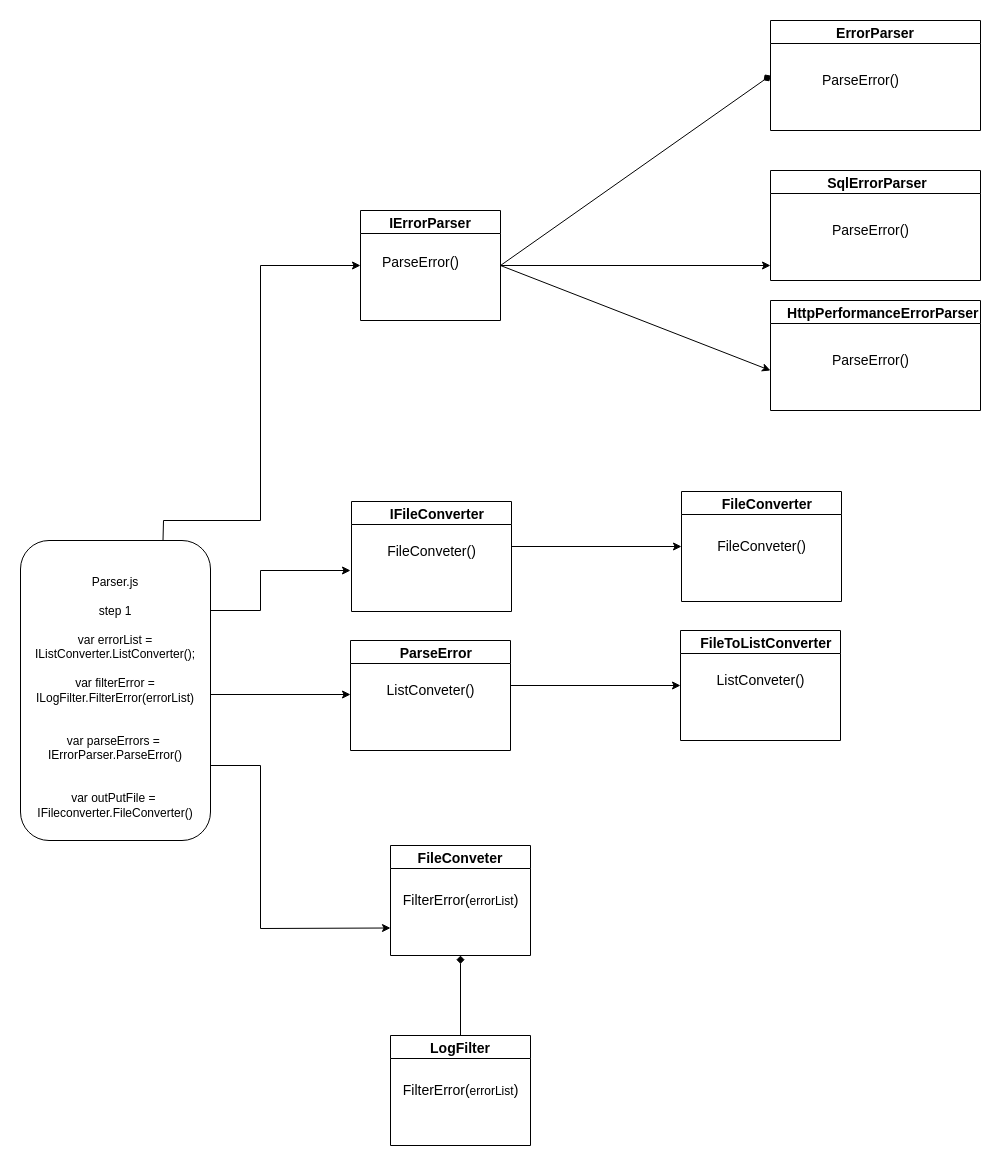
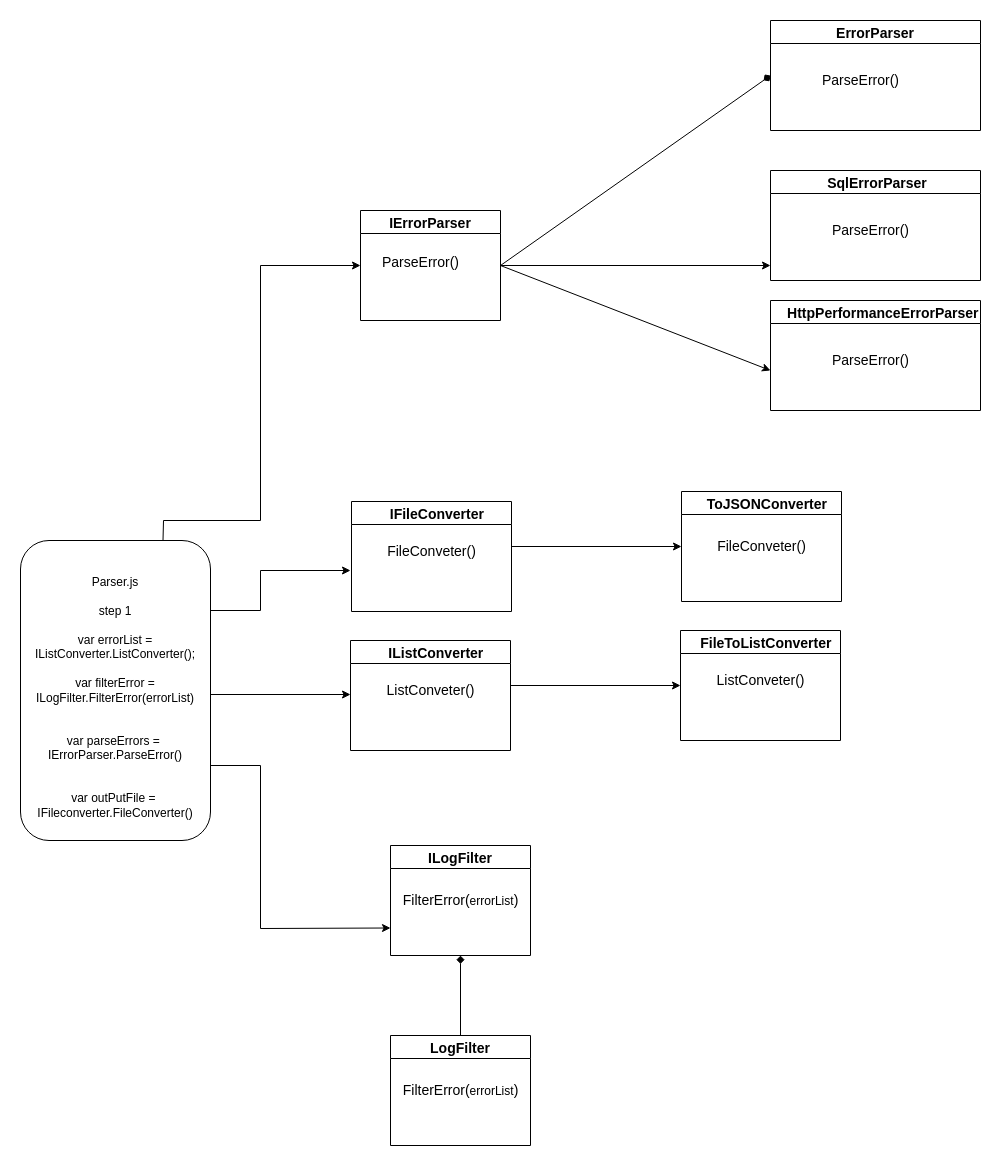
  <mxCell id="0" />
  <mxCell id="1" parent="0" />
  <mxCell id="2" style="edgeStyle=orthogonalEdgeStyle;rounded=0;orthogonalLoop=1;jettySize=auto;html=1;exitX=1;exitY=0.5;exitDx=0;exitDy=0;fontSize=14;" edge="1" parent="1"><mxGeometry relative="1" as="geometry"><mxPoint x="350" y="694" as="targetPoint" /><mxPoint x="210" y="694" as="sourcePoint" /></mxGeometry></mxCell>
  <mxCell id="3" value="&lt;br&gt;Parser.js&lt;br&gt;&lt;br&gt;step 1&lt;br&gt;&lt;br&gt;var errorList = IListConverter.ListConverter();&lt;br&gt;&lt;br&gt;var filterError = ILogFilter.FilterError(errorList)&lt;br&gt;&lt;br&gt;&lt;br&gt;var parseErrors =&amp;nbsp; IErrorParser.ParseError()&lt;br&gt;&lt;br&gt;&lt;br&gt;var outPutFile =&amp;nbsp;&lt;br&gt;IFileconverter.FileConverter()" style="rounded=1;whiteSpace=wrap;html=1;" parent="1" vertex="1"><mxGeometry x="20" y="540" width="190" height="300" as="geometry" /></mxCell>
  <mxCell id="4" value="IErrorParser" style="swimlane;fontSize=14;startSize=23;" parent="1" vertex="1"><mxGeometry x="360" y="210" width="140" height="110" as="geometry"><mxRectangle x="-1470" y="180" width="50" height="23" as="alternateBounds" /></mxGeometry></mxCell>
  <mxCell id="5" value="ParseError()" style="text;html=1;align=center;verticalAlign=middle;resizable=0;points=[];autosize=1;strokeColor=none;fillColor=none;fontSize=14;" parent="4" vertex="1"><mxGeometry x="15" y="42" width="90" height="20" as="geometry" /></mxCell>
  <mxCell id="6" value="" style="endArrow=classic;html=1;rounded=0;fontSize=14;entryX=0;entryY=0.75;entryDx=0;entryDy=0;exitX=1;exitY=0.75;exitDx=0;exitDy=0;" parent="1" edge="1" target="13" source="3"><mxGeometry width="50" height="50" relative="1" as="geometry"><mxPoint x="210" y="765" as="sourcePoint" /><mxPoint x="410" y="750" as="targetPoint" /><Array as="points"><mxPoint x="260" y="765" /><mxPoint x="260" y="928" /></Array></mxGeometry></mxCell>
  <mxCell id="7" value="ErrorParser" style="swimlane;fontSize=14;startSize=23;" parent="1" vertex="1"><mxGeometry x="770" y="20" width="210" height="110" as="geometry"><mxRectangle x="-1470" y="180" width="50" height="23" as="alternateBounds" /></mxGeometry></mxCell>
  <mxCell id="8" value="ParseError()" style="text;html=1;align=center;verticalAlign=middle;resizable=0;points=[];autosize=1;strokeColor=none;fillColor=none;fontSize=14;" parent="7" vertex="1"><mxGeometry x="45" y="50" width="90" height="20" as="geometry" /></mxCell>
  <mxCell id="9" value=" SqlErrorParser" style="swimlane;fontSize=14;startSize=23;" parent="1" vertex="1"><mxGeometry x="770" y="170" width="210" height="110" as="geometry"><mxRectangle x="-1470" y="180" width="50" height="23" as="alternateBounds" /></mxGeometry></mxCell>
  <mxCell id="10" value="ParseError()" style="text;html=1;align=center;verticalAlign=middle;resizable=0;points=[];autosize=1;strokeColor=none;fillColor=none;fontSize=14;" parent="9" vertex="1"><mxGeometry x="55" y="50" width="90" height="20" as="geometry" /></mxCell>
  <mxCell id="11" value="    HttpPerformanceErrorParser" style="swimlane;fontSize=14;startSize=23;" parent="1" vertex="1"><mxGeometry x="770" y="300" width="210" height="110" as="geometry"><mxRectangle x="-1470" y="180" width="50" height="23" as="alternateBounds" /></mxGeometry></mxCell>
  <mxCell id="12" value="ParseError()" style="text;html=1;align=center;verticalAlign=middle;resizable=0;points=[];autosize=1;strokeColor=none;fillColor=none;fontSize=14;" parent="11" vertex="1"><mxGeometry x="55" y="50" width="90" height="20" as="geometry" /></mxCell>
- <mxCell id="13" value="FileConveter" style="swimlane;fontSize=14;startSize=23;" parent="1" vertex="1"><mxGeometry x="390" y="845" width="140" height="110" as="geometry"><mxRectangle x="-1470" y="180" width="50" height="23" as="alternateBounds" /></mxGeometry></mxCell>
+ <mxCell id="13" value="ILogFilter" style="swimlane;fontSize=14;startSize=23;" parent="1" vertex="1"><mxGeometry x="390" y="845" width="140" height="110" as="geometry"><mxRectangle x="-1470" y="180" width="50" height="23" as="alternateBounds" /></mxGeometry></mxCell>
  <mxCell id="14" value="FilterError(&lt;span style=&quot;font-size: 12px&quot;&gt;errorList&lt;/span&gt;)" style="text;html=1;align=center;verticalAlign=middle;resizable=0;points=[];autosize=1;strokeColor=none;fillColor=none;fontSize=14;" parent="13" vertex="1"><mxGeometry x="5" y="45" width="130" height="20" as="geometry" /></mxCell>
  <mxCell id="15" value="LogFilter" style="swimlane;fontSize=14;startSize=23;" parent="1" vertex="1"><mxGeometry x="390" y="1035" width="140" height="110" as="geometry"><mxRectangle x="-1470" y="180" width="50" height="23" as="alternateBounds" /></mxGeometry></mxCell>
  <mxCell id="16" value="FilterError(&lt;span style=&quot;font-size: 12px&quot;&gt;errorList&lt;/span&gt;)" style="text;html=1;align=center;verticalAlign=middle;resizable=0;points=[];autosize=1;strokeColor=none;fillColor=none;fontSize=14;" parent="15" vertex="1"><mxGeometry x="5" y="45" width="130" height="20" as="geometry" /></mxCell>
  <mxCell id="17" value="" style="endArrow=diamond;html=1;rounded=0;fontSize=14;exitX=0.5;exitY=0;exitDx=0;exitDy=0;entryX=0.5;entryY=1;entryDx=0;entryDy=0;" parent="1" source="15" target="13" edge="1"><mxGeometry width="50" height="50" relative="1" as="geometry"><mxPoint x="710" y="940" as="sourcePoint" /><mxPoint x="760" y="890" as="targetPoint" /></mxGeometry></mxCell>
- <mxCell id="18" value="   ParseError" style="swimlane;fontSize=14;startSize=23;" vertex="1" parent="1"><mxGeometry x="350" y="640" width="160" height="110" as="geometry"><mxRectangle x="-1470" y="180" width="50" height="23" as="alternateBounds" /></mxGeometry></mxCell>
+ <mxCell id="18" value="   IListConverter" style="swimlane;fontSize=14;startSize=23;" vertex="1" parent="1"><mxGeometry x="350" y="640" width="160" height="110" as="geometry"><mxRectangle x="-1470" y="180" width="50" height="23" as="alternateBounds" /></mxGeometry></mxCell>
  <mxCell id="19" value="ListConveter()" style="text;html=1;align=center;verticalAlign=middle;resizable=0;points=[];autosize=1;strokeColor=none;fillColor=none;fontSize=14;" vertex="1" parent="18"><mxGeometry x="30" y="40" width="100" height="20" as="geometry" /></mxCell>
  <mxCell id="20" value="" style="endArrow=classic;html=1;rounded=0;fontSize=14;exitX=0.75;exitY=0;exitDx=0;exitDy=0;entryX=0;entryY=0.5;entryDx=0;entryDy=0;" edge="1" parent="1" source="3" target="4"><mxGeometry width="50" height="50" relative="1" as="geometry"><mxPoint x="500" y="510" as="sourcePoint" /><mxPoint x="550" y="460" as="targetPoint" /><Array as="points"><mxPoint x="163" y="520" /><mxPoint x="260" y="520" /><mxPoint x="260" y="265" /></Array></mxGeometry></mxCell>
  <mxCell id="21" value="" style="endArrow=diamond;html=1;rounded=0;fontSize=14;exitX=1;exitY=0.5;exitDx=0;exitDy=0;entryX=0;entryY=0.5;entryDx=0;entryDy=0;" edge="1" parent="1" source="4" target="7"><mxGeometry width="50" height="50" relative="1" as="geometry"><mxPoint x="500" y="410" as="sourcePoint" /><mxPoint x="550" y="360" as="targetPoint" /></mxGeometry></mxCell>
  <mxCell id="22" value="" style="endArrow=classic;html=1;rounded=0;fontSize=14;exitX=1;exitY=0.5;exitDx=0;exitDy=0;" edge="1" parent="1" source="4"><mxGeometry width="50" height="50" relative="1" as="geometry"><mxPoint x="500" y="210" as="sourcePoint" /><mxPoint x="770" y="265" as="targetPoint" /></mxGeometry></mxCell>
  <mxCell id="23" value="" style="endArrow=classic;html=1;rounded=0;fontSize=14;exitX=1;exitY=0.5;exitDx=0;exitDy=0;" edge="1" parent="1" source="4"><mxGeometry width="50" height="50" relative="1" as="geometry"><mxPoint x="500" y="260" as="sourcePoint" /><mxPoint x="770" y="370" as="targetPoint" /></mxGeometry></mxCell>
  <mxCell id="24" value="   FileToListConverter" style="swimlane;fontSize=14;startSize=23;" vertex="1" parent="1"><mxGeometry x="680" y="630" width="160" height="110" as="geometry"><mxRectangle x="-1470" y="180" width="50" height="23" as="alternateBounds" /></mxGeometry></mxCell>
  <mxCell id="25" value="ListConveter()" style="text;html=1;align=center;verticalAlign=middle;resizable=0;points=[];autosize=1;strokeColor=none;fillColor=none;fontSize=14;" vertex="1" parent="24"><mxGeometry x="30" y="40" width="100" height="20" as="geometry" /></mxCell>
  <mxCell id="26" value="" style="endArrow=classic;html=1;rounded=0;fontSize=14;entryX=0;entryY=0.5;entryDx=0;entryDy=0;" edge="1" parent="1" target="24"><mxGeometry width="50" height="50" relative="1" as="geometry"><mxPoint x="510" y="685" as="sourcePoint" /><mxPoint x="550" y="560" as="targetPoint" /></mxGeometry></mxCell>
  <mxCell id="27" value="   IFileConverter" style="swimlane;fontSize=14;startSize=23;" vertex="1" parent="1"><mxGeometry x="351" y="501" width="160" height="110" as="geometry"><mxRectangle x="-1470" y="180" width="50" height="23" as="alternateBounds" /></mxGeometry></mxCell>
  <mxCell id="28" value="FileConveter()" style="text;html=1;align=center;verticalAlign=middle;resizable=0;points=[];autosize=1;strokeColor=none;fillColor=none;fontSize=14;" vertex="1" parent="27"><mxGeometry x="30" y="40" width="100" height="20" as="geometry" /></mxCell>
- <mxCell id="29" value="   FileConverter" style="swimlane;fontSize=14;startSize=23;" vertex="1" parent="1"><mxGeometry x="681" y="491" width="160" height="110" as="geometry"><mxRectangle x="-1470" y="180" width="50" height="23" as="alternateBounds" /></mxGeometry></mxCell>
+ <mxCell id="29" value="   ToJSONConverter" style="swimlane;fontSize=14;startSize=23;" vertex="1" parent="1"><mxGeometry x="681" y="491" width="160" height="110" as="geometry"><mxRectangle x="-1470" y="180" width="50" height="23" as="alternateBounds" /></mxGeometry></mxCell>
  <mxCell id="30" value="FileConveter()" style="text;html=1;align=center;verticalAlign=middle;resizable=0;points=[];autosize=1;strokeColor=none;fillColor=none;fontSize=14;" vertex="1" parent="29"><mxGeometry x="30" y="45" width="100" height="20" as="geometry" /></mxCell>
  <mxCell id="31" value="" style="endArrow=classic;html=1;rounded=0;fontSize=14;entryX=0;entryY=0.5;entryDx=0;entryDy=0;" edge="1" parent="1" target="29"><mxGeometry width="50" height="50" relative="1" as="geometry"><mxPoint x="511" y="546" as="sourcePoint" /><mxPoint x="551" y="421" as="targetPoint" /></mxGeometry></mxCell>
  <mxCell id="32" value="" style="endArrow=classic;html=1;rounded=0;fontSize=14;" edge="1" parent="1"><mxGeometry width="50" height="50" relative="1" as="geometry"><mxPoint x="210" y="610" as="sourcePoint" /><mxPoint x="350" y="570" as="targetPoint" /><Array as="points"><mxPoint x="260" y="610" /><mxPoint x="260" y="570" /></Array></mxGeometry></mxCell>
